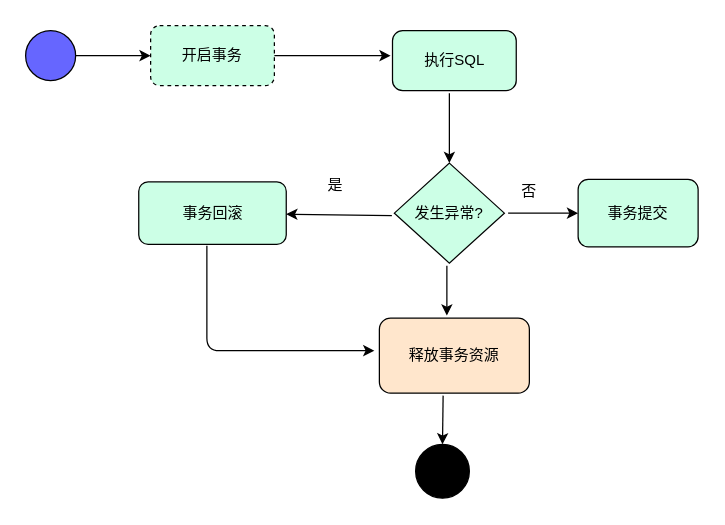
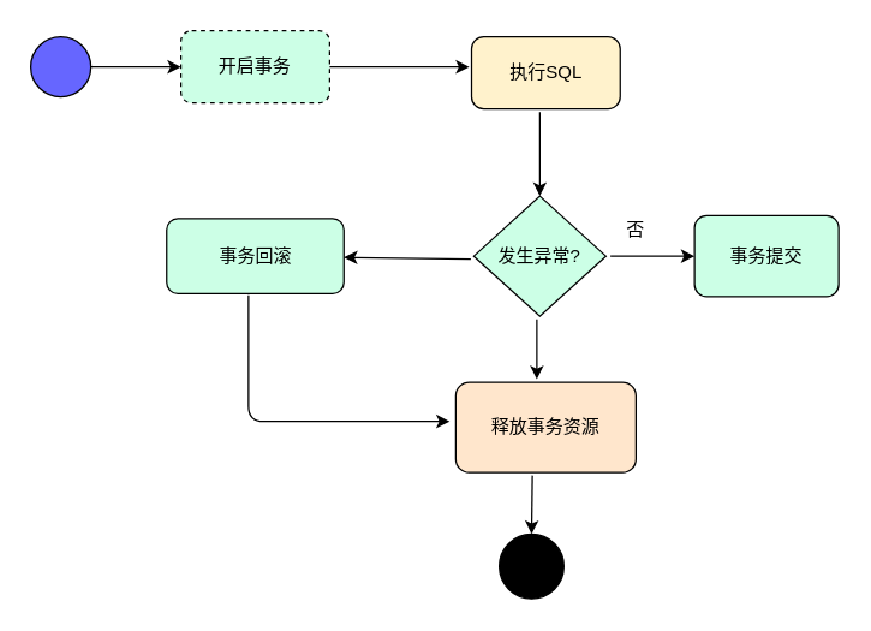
  <mxCell id="0" />
  <mxCell id="1" parent="0" />
  <mxCell id="2" value="" style="ellipse;whiteSpace=wrap;html=1;aspect=fixed;fillColor=#6666FF;" parent="1" vertex="1"><mxGeometry x="20" y="24" width="40" height="40" as="geometry" /></mxCell>
  <mxCell id="3" value="开启事务" style="rounded=1;whiteSpace=wrap;html=1;fillColor=#CCFFE6;dashed=1;" parent="1" vertex="1"><mxGeometry x="120" y="20" width="99" height="48" as="geometry" /></mxCell>
- <mxCell id="4" value="执行SQL" style="rounded=1;whiteSpace=wrap;html=1;arcSize=17;fillColor=#CCFFE6;" parent="1" vertex="1"><mxGeometry x="313.5" y="24" width="99" height="48" as="geometry" /></mxCell>
+ <mxCell id="4" value="执行SQL" style="rounded=1;whiteSpace=wrap;html=1;arcSize=17;fillColor=#fff2cc;" parent="1" vertex="1"><mxGeometry x="313.5" y="24" width="99" height="48" as="geometry" /></mxCell>
  <mxCell id="5" value="发生异常?" style="rhombus;whiteSpace=wrap;html=1;fillColor=#CCFFE6;" parent="1" vertex="1"><mxGeometry x="315" y="130" width="88" height="80" as="geometry" /></mxCell>
  <mxCell id="6" value="事务回滚" style="rounded=1;whiteSpace=wrap;html=1;fillColor=#CCFFE6;" parent="1" vertex="1"><mxGeometry x="110.5" y="145" width="118" height="50" as="geometry" /></mxCell>
  <mxCell id="7" value="事务提交" style="rounded=1;whiteSpace=wrap;html=1;fillColor=#CCFFE6;" parent="1" vertex="1"><mxGeometry x="462" y="143" width="96" height="54" as="geometry" /></mxCell>
  <mxCell id="8" value="释放事务资源" style="rounded=1;whiteSpace=wrap;html=1;fillColor=#ffe6cc;" parent="1" vertex="1"><mxGeometry x="303" y="254" width="120" height="60" as="geometry" /></mxCell>
  <mxCell id="9" value="" style="ellipse;whiteSpace=wrap;html=1;aspect=fixed;fillColor=#000000;" parent="1" vertex="1"><mxGeometry x="332" y="355" width="43" height="43" as="geometry" /></mxCell>
  <mxCell id="10" value="" style="endArrow=classic;html=1;exitX=1;exitY=0.5;exitDx=0;exitDy=0;entryX=0;entryY=0.5;entryDx=0;entryDy=0;" parent="1" source="2" target="3" edge="1"><mxGeometry width="50" height="50" relative="1" as="geometry"><mxPoint x="-41" y="631" as="sourcePoint" /><mxPoint x="120" y="50" as="targetPoint" /></mxGeometry></mxCell>
  <mxCell id="11" value="" style="endArrow=classic;html=1;exitX=1;exitY=0.5;exitDx=0;exitDy=0;" parent="1" source="3" edge="1"><mxGeometry width="50" height="50" relative="1" as="geometry"><mxPoint x="-41" y="631" as="sourcePoint" /><mxPoint x="312" y="44" as="targetPoint" /></mxGeometry></mxCell>
  <mxCell id="12" value="" style="endArrow=classic;html=1;entryX=0.5;entryY=0;entryDx=0;entryDy=0;" parent="1" target="5" edge="1"><mxGeometry width="50" height="50" relative="1" as="geometry"><mxPoint x="359" y="74" as="sourcePoint" /><mxPoint x="361" y="124" as="targetPoint" /></mxGeometry></mxCell>
  <mxCell id="13" value="" style="endArrow=classic;html=1;entryX=0;entryY=0.5;entryDx=0;entryDy=0;" parent="1" target="7" edge="1"><mxGeometry width="50" height="50" relative="1" as="geometry"><mxPoint x="406" y="170" as="sourcePoint" /><mxPoint x="545" y="189" as="targetPoint" /></mxGeometry></mxCell>
  <mxCell id="14" value="" style="endArrow=classic;html=1;" parent="1" target="6" edge="1"><mxGeometry width="50" height="50" relative="1" as="geometry"><mxPoint x="313" y="172" as="sourcePoint" /><mxPoint x="64" y="454" as="targetPoint" /></mxGeometry></mxCell>
  <mxCell id="15" value="" style="endArrow=classic;html=1;" parent="1" edge="1"><mxGeometry width="50" height="50" relative="1" as="geometry"><mxPoint x="357" y="212" as="sourcePoint" /><mxPoint x="357" y="252" as="targetPoint" /></mxGeometry></mxCell>
  <mxCell id="16" value="" style="endArrow=classic;html=1;" parent="1" edge="1"><mxGeometry width="50" height="50" relative="1" as="geometry"><mxPoint x="165" y="196" as="sourcePoint" /><mxPoint x="299" y="280" as="targetPoint" /><Array as="points"><mxPoint x="165" y="280" /></Array></mxGeometry></mxCell>
  <mxCell id="17" value="" style="endArrow=classic;html=1;entryX=0.5;entryY=0;entryDx=0;entryDy=0;" parent="1" target="9" edge="1"><mxGeometry width="50" height="50" relative="1" as="geometry"><mxPoint x="354" y="316" as="sourcePoint" /><mxPoint x="64" y="454" as="targetPoint" /></mxGeometry></mxCell>
  <mxCell id="18" value="否" style="text;html=1;strokeColor=none;fillColor=none;align=center;verticalAlign=middle;whiteSpace=wrap;rounded=0;" vertex="1" parent="1"><mxGeometry x="403" y="143" width="40" height="20" as="geometry" /></mxCell>
- <mxCell id="19" value="是" style="text;html=1;strokeColor=none;fillColor=none;align=center;verticalAlign=middle;whiteSpace=wrap;rounded=0;" vertex="1" parent="1"><mxGeometry x="248" y="138" width="40" height="20" as="geometry" /></mxCell>
